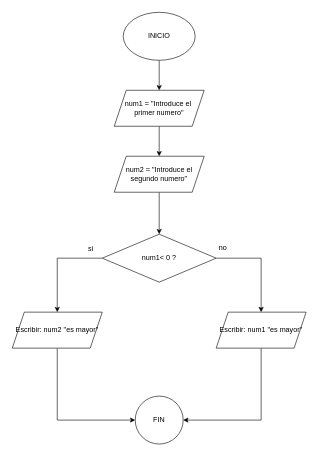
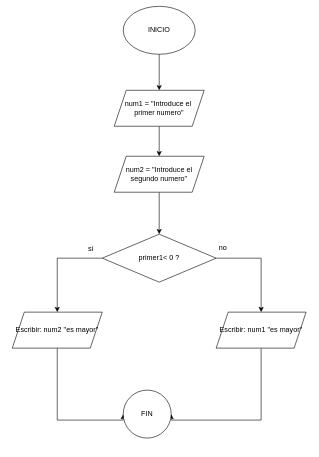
  <mxCell id="0" />
  <mxCell id="1" parent="0" />
  <mxCell id="2" style="edgeStyle=orthogonalEdgeStyle;rounded=0;orthogonalLoop=1;jettySize=auto;html=1;entryX=0.5;entryY=0;entryDx=0;entryDy=0;" edge="1" parent="1" source="3" target="7"><mxGeometry relative="1" as="geometry" /></mxCell>
- <mxCell id="3" value="INICIO" style="ellipse;whiteSpace=wrap;html=1;" vertex="1" parent="1"><mxGeometry x="205" width="120" height="80" as="geometry" y="20" /></mxCell>
+ <mxCell id="3" value="INICIO" style="ellipse;whiteSpace=wrap;html=1;" vertex="1" parent="1"><mxGeometry x="205" y="10" width="120" height="80" as="geometry" /></mxCell>
  <mxCell id="4" value="" style="edgeStyle=orthogonalEdgeStyle;rounded=0;orthogonalLoop=1;jettySize=auto;html=1;" edge="1" parent="1" source="5" target="10"><mxGeometry relative="1" as="geometry" /></mxCell>
  <mxCell id="5" value="num2 = &quot;Introduce el segundo numero&quot;" style="shape=parallelogram;perimeter=parallelogramPerimeter;whiteSpace=wrap;html=1;fixedSize=1;" vertex="1" parent="1"><mxGeometry x="190" y="260" width="150" height="60" as="geometry" /></mxCell>
  <mxCell id="6" style="edgeStyle=orthogonalEdgeStyle;rounded=0;orthogonalLoop=1;jettySize=auto;html=1;entryX=0.5;entryY=0;entryDx=0;entryDy=0;" edge="1" parent="1" source="7" target="5"><mxGeometry relative="1" as="geometry" /></mxCell>
  <mxCell id="7" value="&lt;div&gt;num1 = &quot;Introduce el&amp;nbsp;&lt;/div&gt;&lt;div&gt;primer numero&quot;&lt;/div&gt;" style="shape=parallelogram;perimeter=parallelogramPerimeter;whiteSpace=wrap;html=1;fixedSize=1;" vertex="1" parent="1"><mxGeometry x="190" y="150" width="150" height="60" as="geometry" /></mxCell>
  <mxCell id="8" style="edgeStyle=orthogonalEdgeStyle;rounded=0;orthogonalLoop=1;jettySize=auto;html=1;entryX=0.5;entryY=0;entryDx=0;entryDy=0;" edge="1" parent="1" source="10" target="12"><mxGeometry relative="1" as="geometry"><Array as="points"><mxPoint x="95" y="430" /></Array></mxGeometry></mxCell>
  <mxCell id="9" style="edgeStyle=orthogonalEdgeStyle;rounded=0;orthogonalLoop=1;jettySize=auto;html=1;entryX=0.5;entryY=0;entryDx=0;entryDy=0;" edge="1" parent="1" source="10" target="14"><mxGeometry relative="1" as="geometry"><Array as="points"><mxPoint x="435" y="430" /></Array></mxGeometry></mxCell>
- <mxCell id="10" value="num1&amp;lt; 0 ?" style="rhombus;whiteSpace=wrap;html=1;" vertex="1" parent="1"><mxGeometry x="170" y="390" width="190" height="80" as="geometry" /></mxCell>
+ <mxCell id="10" value="primer1&amp;lt; 0 ?" style="rhombus;whiteSpace=wrap;html=1;" vertex="1" parent="1"><mxGeometry x="170" y="390" width="190" height="80" as="geometry" /></mxCell>
  <mxCell id="11" style="edgeStyle=orthogonalEdgeStyle;rounded=0;orthogonalLoop=1;jettySize=auto;html=1;entryX=0;entryY=0.5;entryDx=0;entryDy=0;" edge="1" parent="1" source="12" target="15"><mxGeometry relative="1" as="geometry"><Array as="points"><mxPoint x="95" y="700" /></Array></mxGeometry></mxCell>
  <mxCell id="12" value="Escribir: num2 &quot;es mayor&quot;" style="shape=parallelogram;perimeter=parallelogramPerimeter;whiteSpace=wrap;html=1;fixedSize=1;" vertex="1" parent="1"><mxGeometry x="20" y="520" width="150" height="60" as="geometry" /></mxCell>
  <mxCell id="13" style="edgeStyle=orthogonalEdgeStyle;rounded=0;orthogonalLoop=1;jettySize=auto;html=1;entryX=1;entryY=0.5;entryDx=0;entryDy=0;" edge="1" parent="1" source="14" target="15"><mxGeometry relative="1" as="geometry"><Array as="points"><mxPoint x="435" y="700" /></Array></mxGeometry></mxCell>
  <mxCell id="14" value="Escribir: num1 &quot;es mayor&quot;" style="shape=parallelogram;perimeter=parallelogramPerimeter;whiteSpace=wrap;html=1;fixedSize=1;" vertex="1" parent="1"><mxGeometry x="360" y="520" width="150" height="60" as="geometry" /></mxCell>
- <mxCell id="15" value="FIN" style="ellipse;whiteSpace=wrap;html=1;aspect=fixed;" vertex="1" parent="1"><mxGeometry x="225" y="660" width="80" height="80" as="geometry" /></mxCell>
+ <mxCell id="15" value="FIN" style="ellipse;whiteSpace=wrap;html=1;aspect=fixed;" vertex="1" parent="1"><mxGeometry x="205" y="650" width="80" height="80" as="geometry" /></mxCell>
  <mxCell id="16" value="si" style="text;html=1;align=center;verticalAlign=middle;whiteSpace=wrap;rounded=0;" vertex="1" parent="1"><mxGeometry x="121" y="400" width="60" height="30" as="geometry" /></mxCell>
  <mxCell id="17" value="no" style="text;html=1;align=center;verticalAlign=middle;resizable=0;points=[];autosize=1;strokeColor=none;fillColor=none;" vertex="1" parent="1"><mxGeometry x="351" y="398" width="40" height="30" as="geometry" /></mxCell>
